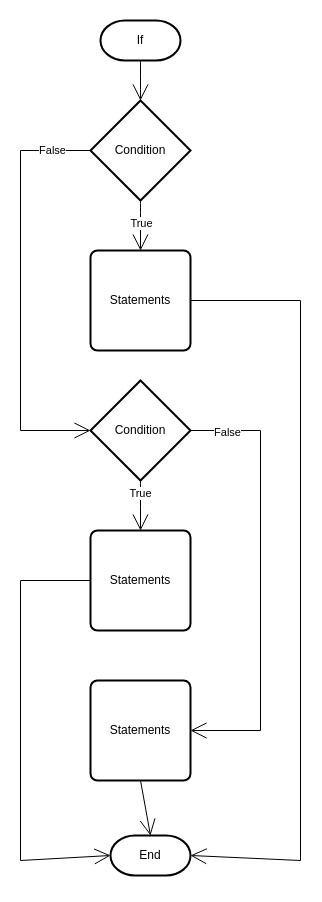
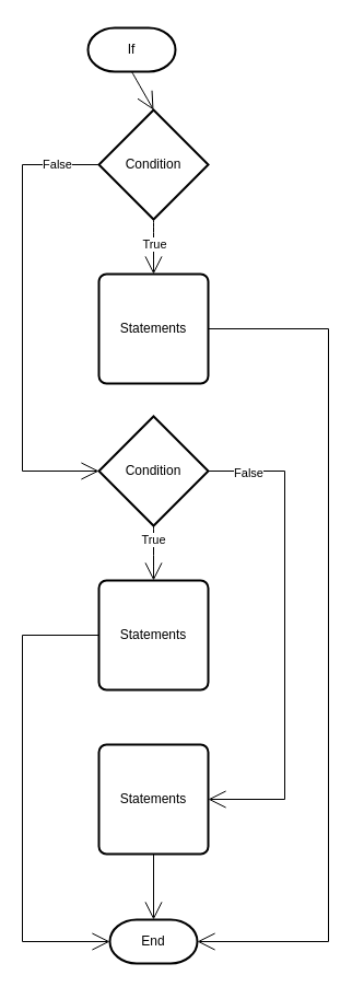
  <mxCell id="0" />
  <mxCell id="1" parent="0" />
- <mxCell id="2" value="If" style="strokeWidth=2;html=1;shape=mxgraph.flowchart.terminator;whiteSpace=wrap;hachureGap=4;" vertex="1" parent="1"><mxGeometry x="100" y="20" width="80" height="40" as="geometry" /></mxCell>
+ <mxCell id="2" value="If" style="strokeWidth=2;html=1;shape=mxgraph.flowchart.terminator;whiteSpace=wrap;hachureGap=4;" vertex="1" parent="1"><mxGeometry x="80" y="25" width="80" height="40" as="geometry" /></mxCell>
  <mxCell id="3" value="" style="edgeStyle=none;orthogonalLoop=1;jettySize=auto;html=1;rounded=0;endArrow=open;startSize=14;endSize=14;sourcePerimeterSpacing=8;targetPerimeterSpacing=8;curved=1;exitX=0.5;exitY=1;exitDx=0;exitDy=0;exitPerimeter=0;" edge="1" parent="1" source="2"><mxGeometry width="120" relative="1" as="geometry"><mxPoint x="140" y="80" as="sourcePoint" /><mxPoint x="140" y="100" as="targetPoint" /><Array as="points" /></mxGeometry></mxCell>
  <mxCell id="4" value="Condition" style="strokeWidth=2;html=1;shape=mxgraph.flowchart.decision;whiteSpace=wrap;hachureGap=4;" vertex="1" parent="1"><mxGeometry x="90" y="100" width="100" height="100" as="geometry" /></mxCell>
  <mxCell id="5" value="Statements" style="rounded=1;whiteSpace=wrap;html=1;absoluteArcSize=1;arcSize=14;strokeWidth=2;hachureGap=4;" vertex="1" parent="1"><mxGeometry x="90" y="250" width="100" height="100" as="geometry" /></mxCell>
  <mxCell id="6" value="" style="edgeStyle=none;orthogonalLoop=1;jettySize=auto;html=1;rounded=0;endArrow=open;startSize=14;endSize=14;sourcePerimeterSpacing=8;targetPerimeterSpacing=8;curved=1;exitX=0.5;exitY=1;exitDx=0;exitDy=0;exitPerimeter=0;entryX=0.5;entryY=0;entryDx=0;entryDy=0;" edge="1" parent="1" source="4" target="5"><mxGeometry width="120" relative="1" as="geometry"><mxPoint x="50" y="220" as="sourcePoint" /><mxPoint x="170" y="220" as="targetPoint" /><Array as="points" /></mxGeometry></mxCell>
  <mxCell id="7" value="True" style="edgeLabel;html=1;align=center;verticalAlign=middle;resizable=0;points=[];" vertex="1" connectable="0" parent="6"><mxGeometry x="-0.12" relative="1" as="geometry"><mxPoint as="offset" /></mxGeometry></mxCell>
  <mxCell id="8" value="Condition" style="strokeWidth=2;html=1;shape=mxgraph.flowchart.decision;whiteSpace=wrap;hachureGap=4;" vertex="1" parent="1"><mxGeometry x="90" y="380" width="100" height="100" as="geometry" /></mxCell>
  <mxCell id="9" value="Statements" style="rounded=1;whiteSpace=wrap;html=1;absoluteArcSize=1;arcSize=14;strokeWidth=2;hachureGap=4;" vertex="1" parent="1"><mxGeometry x="90" y="530" width="100" height="100" as="geometry" /></mxCell>
  <mxCell id="10" value="" style="edgeStyle=none;orthogonalLoop=1;jettySize=auto;html=1;rounded=0;endArrow=open;startSize=14;endSize=14;sourcePerimeterSpacing=8;targetPerimeterSpacing=8;curved=1;exitX=0.5;exitY=1;exitDx=0;exitDy=0;exitPerimeter=0;entryX=0.5;entryY=0;entryDx=0;entryDy=0;" edge="1" parent="1" source="8" target="9"><mxGeometry width="120" relative="1" as="geometry"><mxPoint x="50" y="500" as="sourcePoint" /><mxPoint x="170" y="500" as="targetPoint" /><Array as="points" /></mxGeometry></mxCell>
  <mxCell id="11" value="True" style="edgeLabel;html=1;align=center;verticalAlign=middle;resizable=0;points=[];" vertex="1" connectable="0" parent="10"><mxGeometry x="-0.533" y="-1" relative="1" as="geometry"><mxPoint as="offset" /></mxGeometry></mxCell>
  <mxCell id="12" value="" style="edgeStyle=none;orthogonalLoop=1;jettySize=auto;html=1;rounded=0;endArrow=open;startSize=14;endSize=14;sourcePerimeterSpacing=8;targetPerimeterSpacing=8;exitX=0;exitY=0.5;exitDx=0;exitDy=0;exitPerimeter=0;entryX=0;entryY=0.5;entryDx=0;entryDy=0;entryPerimeter=0;" edge="1" parent="1" source="4" target="8"><mxGeometry width="120" relative="1" as="geometry"><mxPoint x="100" y="130" as="sourcePoint" /><mxPoint x="170" y="280" as="targetPoint" /><Array as="points"><mxPoint x="20" y="150" /><mxPoint x="20" y="430" /></Array></mxGeometry></mxCell>
  <mxCell id="13" value="False" style="edgeLabel;html=1;align=center;verticalAlign=middle;resizable=0;points=[];" vertex="1" connectable="0" parent="12"><mxGeometry x="-0.814" y="-1" relative="1" as="geometry"><mxPoint as="offset" /></mxGeometry></mxCell>
  <mxCell id="14" value="Statements" style="rounded=1;whiteSpace=wrap;html=1;absoluteArcSize=1;arcSize=14;strokeWidth=2;hachureGap=4;" vertex="1" parent="1"><mxGeometry x="90" y="680" width="100" height="100" as="geometry" /></mxCell>
  <mxCell id="15" value="" style="edgeStyle=none;orthogonalLoop=1;jettySize=auto;html=1;rounded=0;endArrow=open;startSize=14;endSize=14;sourcePerimeterSpacing=8;targetPerimeterSpacing=8;entryX=1;entryY=0.5;entryDx=0;entryDy=0;" edge="1" parent="1" target="14"><mxGeometry width="120" relative="1" as="geometry"><mxPoint x="190" y="430" as="sourcePoint" /><mxPoint x="170" y="600" as="targetPoint" /><Array as="points"><mxPoint x="260" y="430" /><mxPoint x="260" y="730" /></Array></mxGeometry></mxCell>
  <mxCell id="16" value="False" style="edgeLabel;html=1;align=center;verticalAlign=middle;resizable=0;points=[];" vertex="1" connectable="0" parent="15"><mxGeometry x="-0.836" y="-1" relative="1" as="geometry"><mxPoint as="offset" /></mxGeometry></mxCell>
- <mxCell id="17" value="End" style="strokeWidth=2;html=1;shape=mxgraph.flowchart.terminator;whiteSpace=wrap;hachureGap=4;" vertex="1" parent="1"><mxGeometry x="110" y="835" width="80" height="40" as="geometry" /></mxCell>
+ <mxCell id="17" value="End" style="strokeWidth=2;html=1;shape=mxgraph.flowchart.terminator;whiteSpace=wrap;hachureGap=4;" vertex="1" parent="1"><mxGeometry x="100" y="840" width="80" height="40" as="geometry" /></mxCell>
  <mxCell id="18" value="" style="edgeStyle=none;orthogonalLoop=1;jettySize=auto;html=1;rounded=0;endArrow=open;startSize=14;endSize=14;sourcePerimeterSpacing=8;targetPerimeterSpacing=8;exitX=0.5;exitY=1;exitDx=0;exitDy=0;entryX=0.5;entryY=0;entryDx=0;entryDy=0;entryPerimeter=0;" edge="1" parent="1" source="14" target="17"><mxGeometry width="120" relative="1" as="geometry"><mxPoint x="80" y="890" as="sourcePoint" /><mxPoint x="200" y="890" as="targetPoint" /><Array as="points" /></mxGeometry></mxCell>
  <mxCell id="19" value="" style="edgeStyle=none;orthogonalLoop=1;jettySize=auto;html=1;rounded=0;endArrow=open;startSize=14;endSize=14;sourcePerimeterSpacing=8;targetPerimeterSpacing=8;exitX=1;exitY=0.5;exitDx=0;exitDy=0;entryX=1;entryY=0.5;entryDx=0;entryDy=0;entryPerimeter=0;" edge="1" parent="1" source="5" target="17"><mxGeometry width="120" relative="1" as="geometry"><mxPoint x="80" y="420" as="sourcePoint" /><mxPoint x="290" y="300" as="targetPoint" /><Array as="points"><mxPoint x="300" y="300" /><mxPoint x="300" y="860" /></Array></mxGeometry></mxCell>
  <mxCell id="20" value="" style="edgeStyle=none;orthogonalLoop=1;jettySize=auto;html=1;rounded=0;endArrow=open;startSize=14;endSize=14;sourcePerimeterSpacing=8;targetPerimeterSpacing=8;exitX=0;exitY=0.5;exitDx=0;exitDy=0;entryX=0;entryY=0.5;entryDx=0;entryDy=0;entryPerimeter=0;" edge="1" parent="1" source="9" target="17"><mxGeometry width="120" relative="1" as="geometry"><mxPoint x="60" y="580" as="sourcePoint" /><mxPoint x="180" y="580" as="targetPoint" /><Array as="points"><mxPoint x="20" y="580" /><mxPoint x="20" y="860" /></Array></mxGeometry></mxCell>
